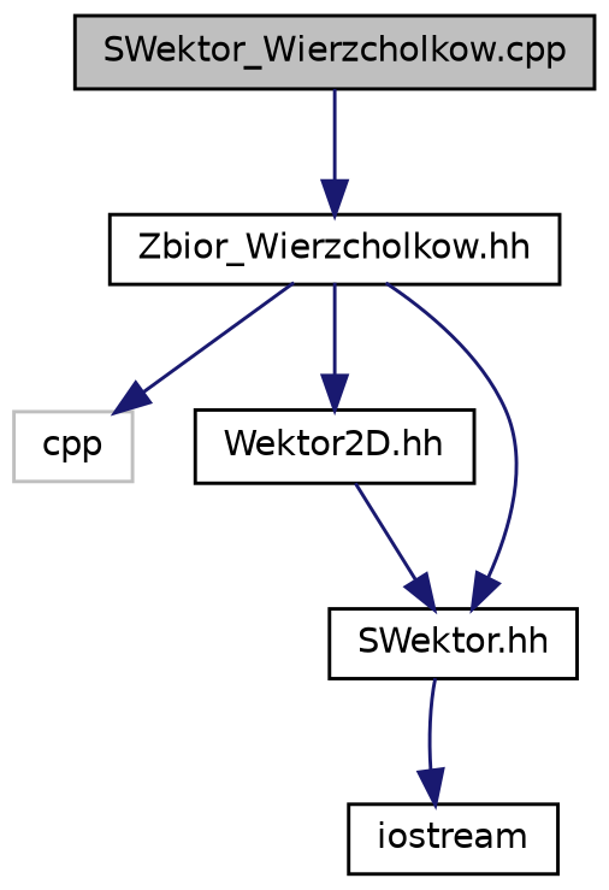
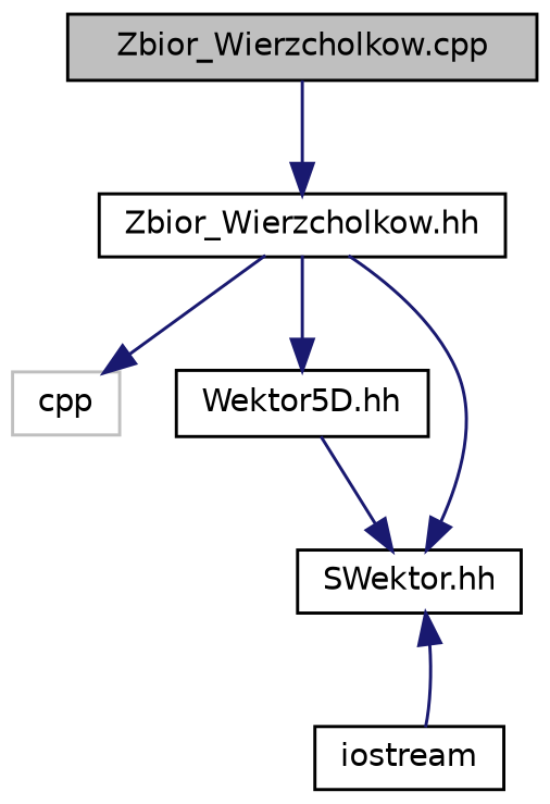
  digraph {
    node [color=black fillcolor=white fontname=Helvetica fontsize=10 shape=record style=filled]
    edge [color=midnightblue fontname=Helvetica fontsize=10 labelfontname=Helvetica labelfontsize=10 style=solid]
-   n1 [fillcolor=grey75 fontcolor=black height=0.2 label="SWektor_Wierzcholkow.cpp" width=0.4]
+   n1 [fillcolor=grey75 fontcolor=black height=0.2 label="Zbior_Wierzcholkow.cpp" width=0.4]
    n2 [height=0.2 label="Zbior_Wierzcholkow.hh" width=0.4]
    n3 [color=grey75 height=0.2 label=cpp width=0.4]
-   n4 [height=0.2 label="Wektor2D.hh" width=0.4]
+   n4 [height=0.2 label="Wektor5D.hh" width=0.4]
    n5 [height=0.2 label="SWektor.hh" width=0.4]
    n6 [height=0.2 label=iostream width=0.4]
    n1 -> n2
    n2 -> n3
    n2 -> n4
    n2 -> n5
    n4 -> n5
-   n5 -> n6
+   n6 -> n5
  }
